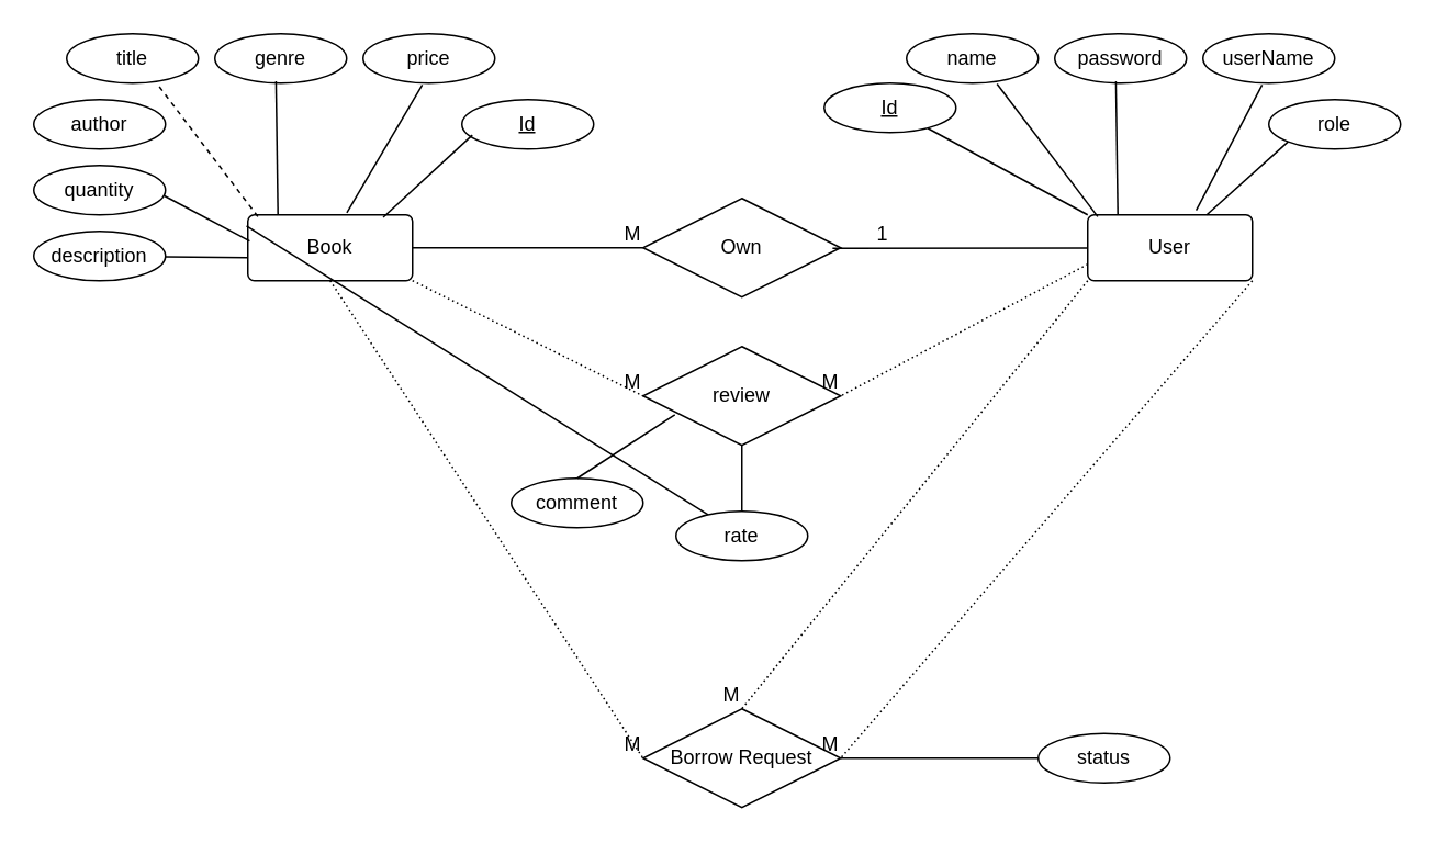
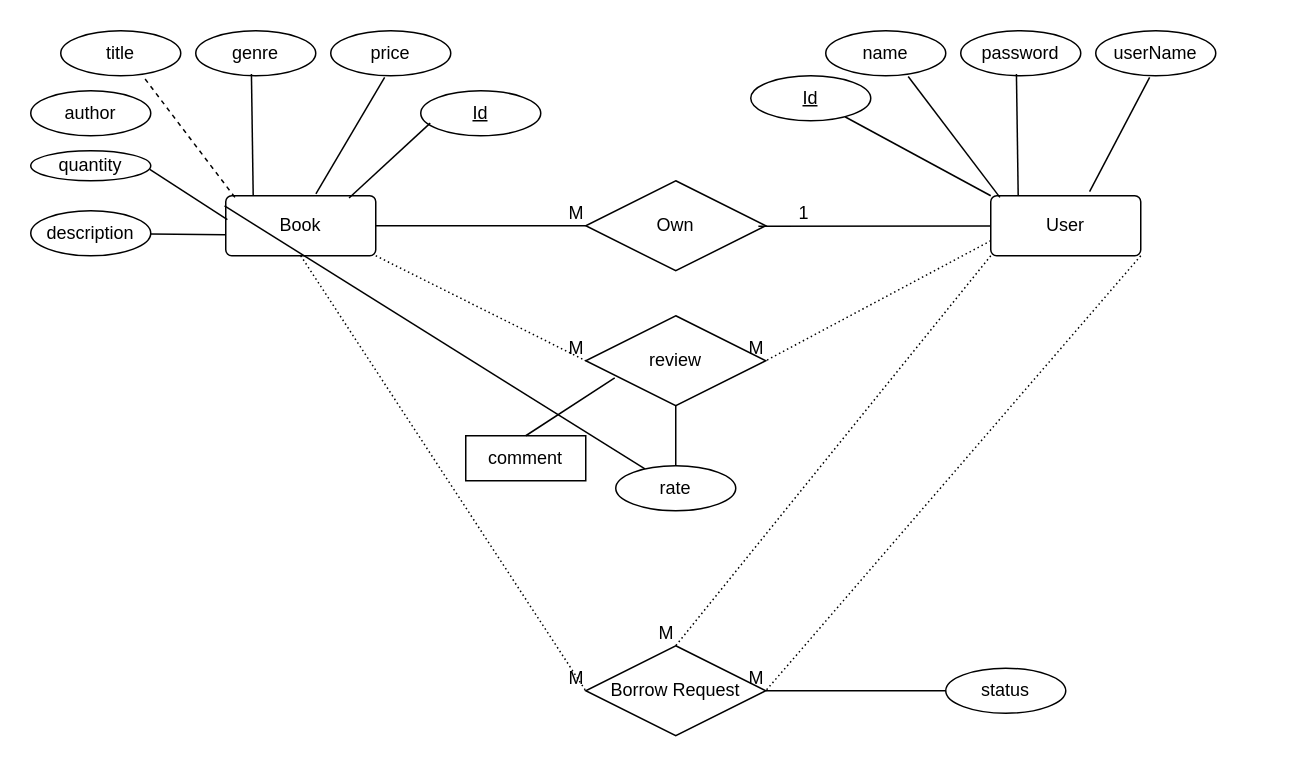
  <mxCell id="0" />
  <mxCell id="1" parent="0" />
  <mxCell id="2" value="Book" style="rounded=1;arcSize=10;whiteSpace=wrap;html=1;align=center;" parent="1" vertex="1"><mxGeometry x="150" y="130" width="100" height="40" as="geometry" /></mxCell>
  <mxCell id="3" value="title" style="ellipse;whiteSpace=wrap;html=1;align=center;" parent="1" vertex="1"><mxGeometry x="40" y="20" width="80" height="30" as="geometry" /></mxCell>
  <mxCell id="4" value="" style="endArrow=none;html=1;rounded=0;entryX=0.687;entryY=1.017;entryDx=0;entryDy=0;entryPerimeter=0;exitX=0.061;exitY=0.027;exitDx=0;exitDy=0;exitPerimeter=0;dashed=1;" parent="1" source="2" target="3" edge="1"><mxGeometry relative="1" as="geometry"><mxPoint x="170" y="130" as="sourcePoint" /><mxPoint x="330" y="130" as="targetPoint" /></mxGeometry></mxCell>
  <mxCell id="5" value="author" style="ellipse;whiteSpace=wrap;html=1;align=center;" parent="1" vertex="1"><mxGeometry x="20" y="60" width="80" height="30" as="geometry" /></mxCell>
  <mxCell id="6" value="genre" style="ellipse;whiteSpace=wrap;html=1;align=center;" parent="1" vertex="1"><mxGeometry x="130" y="20" width="80" height="30" as="geometry" /></mxCell>
  <mxCell id="7" value="price" style="ellipse;whiteSpace=wrap;html=1;align=center;" parent="1" vertex="1"><mxGeometry x="220" y="20" width="80" height="30" as="geometry" /></mxCell>
- <mxCell id="8" value="quantity" style="ellipse;whiteSpace=wrap;html=1;align=center;" parent="1" vertex="1"><mxGeometry x="20" y="100" width="80" height="30" as="geometry" /></mxCell>
+ <mxCell id="8" value="quantity" style="ellipse;whiteSpace=wrap;html=1;align=center;" parent="1" vertex="1"><mxGeometry x="20" y="100" width="80" height="20" as="geometry" /></mxCell>
  <mxCell id="9" value="" style="endArrow=none;html=1;rounded=0;exitX=-0.008;exitY=0.17;exitDx=0;exitDy=0;exitPerimeter=0;" parent="1" source="2" target="49" edge="1"><mxGeometry relative="1" as="geometry"><mxPoint x="166" y="141" as="sourcePoint" /><mxPoint x="105" y="61" as="targetPoint" /></mxGeometry></mxCell>
  <mxCell id="10" value="" style="endArrow=none;html=1;rounded=0;entryX=0.992;entryY=0.617;entryDx=0;entryDy=0;entryPerimeter=0;exitX=0.011;exitY=0.399;exitDx=0;exitDy=0;exitPerimeter=0;" parent="1" source="2" target="8" edge="1"><mxGeometry relative="1" as="geometry"><mxPoint x="160" y="140" as="sourcePoint" /><mxPoint x="107" y="89" as="targetPoint" /></mxGeometry></mxCell>
  <mxCell id="11" value="" style="endArrow=none;html=1;rounded=0;entryX=0.464;entryY=0.96;entryDx=0;entryDy=0;entryPerimeter=0;exitX=0.183;exitY=-0.001;exitDx=0;exitDy=0;exitPerimeter=0;" parent="1" source="2" target="6" edge="1"><mxGeometry relative="1" as="geometry"><mxPoint x="166" y="141" as="sourcePoint" /><mxPoint x="105" y="61" as="targetPoint" /></mxGeometry></mxCell>
  <mxCell id="12" value="" style="endArrow=none;html=1;rounded=0;entryX=0.449;entryY=1.037;entryDx=0;entryDy=0;entryPerimeter=0;exitX=0.601;exitY=-0.03;exitDx=0;exitDy=0;exitPerimeter=0;" parent="1" source="2" target="7" edge="1"><mxGeometry relative="1" as="geometry"><mxPoint x="178" y="140" as="sourcePoint" /><mxPoint x="177" y="59" as="targetPoint" /></mxGeometry></mxCell>
  <mxCell id="13" value="User" style="rounded=1;arcSize=10;whiteSpace=wrap;html=1;align=center;" parent="1" vertex="1"><mxGeometry x="660" y="130" width="100" height="40" as="geometry" /></mxCell>
  <mxCell id="14" value="name" style="ellipse;whiteSpace=wrap;html=1;align=center;" parent="1" vertex="1"><mxGeometry x="550" y="20" width="80" height="30" as="geometry" /></mxCell>
  <mxCell id="15" value="" style="endArrow=none;html=1;rounded=0;entryX=0.687;entryY=1.017;entryDx=0;entryDy=0;entryPerimeter=0;exitX=0.061;exitY=0.027;exitDx=0;exitDy=0;exitPerimeter=0;" parent="1" source="13" target="14" edge="1"><mxGeometry relative="1" as="geometry"><mxPoint x="680" y="130" as="sourcePoint" /><mxPoint x="840" y="130" as="targetPoint" /></mxGeometry></mxCell>
  <mxCell id="16" value="password" style="ellipse;whiteSpace=wrap;html=1;align=center;" parent="1" vertex="1"><mxGeometry x="640" y="20" width="80" height="30" as="geometry" /></mxCell>
  <mxCell id="17" value="userName" style="ellipse;whiteSpace=wrap;html=1;align=center;" parent="1" vertex="1"><mxGeometry x="730" y="20" width="80" height="30" as="geometry" /></mxCell>
  <mxCell id="18" value="" style="endArrow=none;html=1;rounded=0;entryX=0.464;entryY=0.96;entryDx=0;entryDy=0;entryPerimeter=0;exitX=0.183;exitY=-0.001;exitDx=0;exitDy=0;exitPerimeter=0;" parent="1" source="13" target="16" edge="1"><mxGeometry relative="1" as="geometry"><mxPoint x="676" y="141" as="sourcePoint" /><mxPoint x="615" y="61" as="targetPoint" /></mxGeometry></mxCell>
  <mxCell id="19" value="" style="endArrow=none;html=1;rounded=0;entryX=0.449;entryY=1.037;entryDx=0;entryDy=0;entryPerimeter=0;exitX=0.659;exitY=-0.068;exitDx=0;exitDy=0;exitPerimeter=0;" parent="1" source="13" target="17" edge="1"><mxGeometry relative="1" as="geometry"><mxPoint x="688" y="140" as="sourcePoint" /><mxPoint x="687" y="59" as="targetPoint" /></mxGeometry></mxCell>
  <mxCell id="20" value="Id" style="ellipse;whiteSpace=wrap;html=1;align=center;fontStyle=4;" parent="1" vertex="1"><mxGeometry x="280" y="60" width="80" height="30" as="geometry" /></mxCell>
  <mxCell id="21" value="" style="endArrow=none;html=1;rounded=0;entryX=0.079;entryY=0.719;entryDx=0;entryDy=0;entryPerimeter=0;exitX=0.822;exitY=0.037;exitDx=0;exitDy=0;exitPerimeter=0;" parent="1" source="2" target="20" edge="1"><mxGeometry relative="1" as="geometry"><mxPoint x="226" y="137" as="sourcePoint" /><mxPoint x="266" y="61" as="targetPoint" /></mxGeometry></mxCell>
  <mxCell id="22" value="Own" style="shape=rhombus;perimeter=rhombusPerimeter;whiteSpace=wrap;html=1;align=center;" vertex="1" parent="1"><mxGeometry x="390" y="120" width="120" height="60" as="geometry" /></mxCell>
  <mxCell id="23" value="Borrow Request" style="shape=rhombus;perimeter=rhombusPerimeter;whiteSpace=wrap;html=1;align=center;" vertex="1" parent="1"><mxGeometry x="390" y="430" width="120" height="60" as="geometry" /></mxCell>
  <mxCell id="24" value="" style="endArrow=none;html=1;rounded=0;exitX=1;exitY=0.5;exitDx=0;exitDy=0;entryX=0;entryY=0.5;entryDx=0;entryDy=0;" edge="1" parent="1" source="2" target="22"><mxGeometry relative="1" as="geometry"><mxPoint x="290" y="180" as="sourcePoint" /><mxPoint x="450" y="180" as="targetPoint" /></mxGeometry></mxCell>
  <mxCell id="25" value="M" style="resizable=0;html=1;whiteSpace=wrap;align=right;verticalAlign=bottom;" connectable="0" vertex="1" parent="24"><mxGeometry x="1" relative="1" as="geometry" /></mxCell>
  <mxCell id="26" value="" style="endArrow=none;html=1;rounded=0;exitX=0.959;exitY=0.506;exitDx=0;exitDy=0;exitPerimeter=0;" edge="1" parent="1" source="22" target="13"><mxGeometry relative="1" as="geometry"><mxPoint x="260" y="160" as="sourcePoint" /><mxPoint x="420" y="160" as="targetPoint" /></mxGeometry></mxCell>
  <mxCell id="27" value="1" style="resizable=0;html=1;whiteSpace=wrap;align=right;verticalAlign=bottom;" connectable="0" vertex="1" parent="26"><mxGeometry x="1" relative="1" as="geometry"><mxPoint x="-120" as="offset" /></mxGeometry></mxCell>
  <mxCell id="28" value="" style="endArrow=none;html=1;rounded=0;dashed=1;dashPattern=1 2;exitX=1;exitY=1;exitDx=0;exitDy=0;entryX=1;entryY=0.5;entryDx=0;entryDy=0;" edge="1" parent="1" source="13" target="23"><mxGeometry relative="1" as="geometry"><mxPoint x="270" y="210" as="sourcePoint" /><mxPoint x="790" y="290" as="targetPoint" /></mxGeometry></mxCell>
  <mxCell id="29" value="M" style="resizable=0;html=1;whiteSpace=wrap;align=right;verticalAlign=bottom;" connectable="0" vertex="1" parent="28"><mxGeometry x="1" relative="1" as="geometry" /></mxCell>
  <mxCell id="30" value="" style="endArrow=none;html=1;rounded=0;dashed=1;dashPattern=1 2;exitX=0;exitY=1;exitDx=0;exitDy=0;entryX=0.5;entryY=0;entryDx=0;entryDy=0;" edge="1" parent="1" source="13" target="23"><mxGeometry relative="1" as="geometry"><mxPoint x="260" y="180" as="sourcePoint" /><mxPoint x="420" y="260" as="targetPoint" /></mxGeometry></mxCell>
  <mxCell id="31" value="M" style="resizable=0;html=1;whiteSpace=wrap;align=right;verticalAlign=bottom;" connectable="0" vertex="1" parent="30"><mxGeometry x="1" relative="1" as="geometry" /></mxCell>
  <mxCell id="32" value="Id" style="ellipse;whiteSpace=wrap;html=1;align=center;fontStyle=4;" vertex="1" parent="1"><mxGeometry x="500" y="50" width="80" height="30" as="geometry" /></mxCell>
  <mxCell id="33" value="" style="endArrow=none;html=1;rounded=0;exitX=0;exitY=0;exitDx=0;exitDy=0;" edge="1" parent="1" source="13" target="32"><mxGeometry relative="1" as="geometry"><mxPoint x="676" y="141" as="sourcePoint" /><mxPoint x="615" y="61" as="targetPoint" /></mxGeometry></mxCell>
  <mxCell id="34" value="description" style="ellipse;whiteSpace=wrap;html=1;align=center;" vertex="1" parent="1"><mxGeometry x="20" y="140" width="80" height="30" as="geometry" /></mxCell>
  <mxCell id="35" value="" style="endArrow=none;html=1;rounded=0;" edge="1" parent="1" target="34"><mxGeometry relative="1" as="geometry"><mxPoint x="150" y="156" as="sourcePoint" /><mxPoint x="109" y="129" as="targetPoint" /></mxGeometry></mxCell>
  <mxCell id="36" value="status" style="ellipse;whiteSpace=wrap;html=1;align=center;" vertex="1" parent="1"><mxGeometry x="630" y="445" width="80" height="30" as="geometry" /></mxCell>
  <mxCell id="37" value="" style="endArrow=none;html=1;rounded=0;entryX=1;entryY=0.5;entryDx=0;entryDy=0;" edge="1" parent="1" source="36" target="23"><mxGeometry relative="1" as="geometry"><mxPoint x="425" y="408" as="sourcePoint" /><mxPoint x="471" y="330" as="targetPoint" /></mxGeometry></mxCell>
- <mxCell id="38" value="role" style="ellipse;whiteSpace=wrap;html=1;align=center;" vertex="1" parent="1"><mxGeometry x="770" y="60" width="80" height="30" as="geometry" /></mxCell>
- <mxCell id="39" value="" style="endArrow=none;html=1;rounded=0;entryX=0;entryY=1;entryDx=0;entryDy=0;" edge="1" parent="1" source="13" target="38"><mxGeometry relative="1" as="geometry"><mxPoint x="736" y="137" as="sourcePoint" /><mxPoint x="776" y="61" as="targetPoint" /></mxGeometry></mxCell>
  <mxCell id="40" value="review" style="shape=rhombus;perimeter=rhombusPerimeter;whiteSpace=wrap;html=1;align=center;" vertex="1" parent="1"><mxGeometry x="390" y="210" width="120" height="60" as="geometry" /></mxCell>
  <mxCell id="41" value="" style="endArrow=none;html=1;rounded=0;dashed=1;dashPattern=1 2;exitX=1;exitY=1;exitDx=0;exitDy=0;entryX=0;entryY=0.5;entryDx=0;entryDy=0;" edge="1" parent="1" source="2" target="40"><mxGeometry relative="1" as="geometry"><mxPoint x="230" y="220" as="sourcePoint" /><mxPoint x="220" y="350" as="targetPoint" /></mxGeometry></mxCell>
  <mxCell id="42" value="M" style="resizable=0;html=1;whiteSpace=wrap;align=right;verticalAlign=bottom;" connectable="0" vertex="1" parent="41"><mxGeometry x="1" relative="1" as="geometry" /></mxCell>
  <mxCell id="43" value="" style="endArrow=none;html=1;rounded=0;dashed=1;dashPattern=1 2;exitX=0;exitY=0.75;exitDx=0;exitDy=0;entryX=1;entryY=0.5;entryDx=0;entryDy=0;" edge="1" parent="1" source="13" target="40"><mxGeometry relative="1" as="geometry"><mxPoint x="770" y="180" as="sourcePoint" /><mxPoint x="780" y="310" as="targetPoint" /></mxGeometry></mxCell>
  <mxCell id="44" value="M" style="resizable=0;html=1;whiteSpace=wrap;align=right;verticalAlign=bottom;" connectable="0" vertex="1" parent="43"><mxGeometry x="1" relative="1" as="geometry" /></mxCell>
  <mxCell id="45" value="" style="endArrow=none;html=1;rounded=0;dashed=1;dashPattern=1 2;exitX=0.5;exitY=1;exitDx=0;exitDy=0;entryX=0;entryY=0.5;entryDx=0;entryDy=0;" edge="1" parent="1" source="2" target="23"><mxGeometry relative="1" as="geometry"><mxPoint x="670" y="180" as="sourcePoint" /><mxPoint x="660" y="370" as="targetPoint" /></mxGeometry></mxCell>
  <mxCell id="46" value="M" style="resizable=0;html=1;whiteSpace=wrap;align=right;verticalAlign=bottom;" connectable="0" vertex="1" parent="45"><mxGeometry x="1" relative="1" as="geometry" /></mxCell>
- <mxCell id="47" value="comment" style="ellipse;whiteSpace=wrap;html=1;align=center;" vertex="1" parent="1"><mxGeometry x="310" y="290" width="80" height="30" as="geometry" /></mxCell>
+ <mxCell id="47" value="comment" style="whiteSpace=wrap;html=1;align=center;rounded=0;" vertex="1" parent="1"><mxGeometry x="310" y="290" width="80" height="30" as="geometry" /></mxCell>
  <mxCell id="48" value="" style="endArrow=none;html=1;rounded=0;entryX=0.5;entryY=0;entryDx=0;entryDy=0;exitX=0.161;exitY=0.69;exitDx=0;exitDy=0;exitPerimeter=0;" edge="1" parent="1" source="40" target="47"><mxGeometry relative="1" as="geometry"><mxPoint x="480" y="310" as="sourcePoint" /><mxPoint x="400" y="310" as="targetPoint" /></mxGeometry></mxCell>
  <mxCell id="49" value="rate" style="ellipse;whiteSpace=wrap;html=1;align=center;" vertex="1" parent="1"><mxGeometry x="410" y="310" width="80" height="30" as="geometry" /></mxCell>
  <mxCell id="50" value="" style="endArrow=none;html=1;rounded=0;entryX=0.5;entryY=0;entryDx=0;entryDy=0;exitX=0.5;exitY=1;exitDx=0;exitDy=0;" edge="1" parent="1" source="40" target="49"><mxGeometry relative="1" as="geometry"><mxPoint x="419" y="261" as="sourcePoint" /><mxPoint x="360" y="300" as="targetPoint" /></mxGeometry></mxCell>
